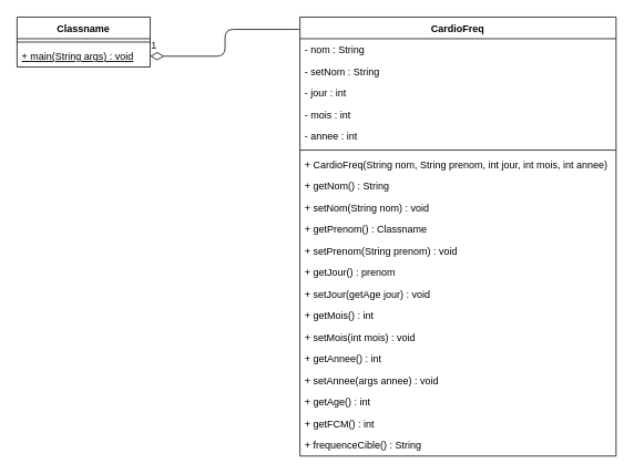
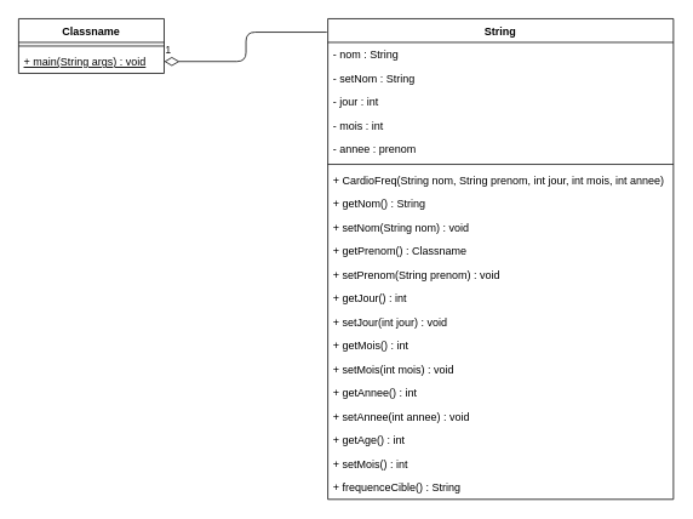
  <mxCell id="0" />
  <mxCell id="1" parent="0" />
- <mxCell id="2" value="CardioFreq" style="swimlane;fontStyle=1;align=center;verticalAlign=top;childLayout=stackLayout;horizontal=1;startSize=26;horizontalStack=0;resizeParent=1;resizeParentMax=0;resizeLast=0;collapsible=1;marginBottom=0;" vertex="1" parent="1"><mxGeometry x="360" y="20" width="380" height="528" as="geometry" /></mxCell>
+ <mxCell id="2" value="String" style="swimlane;fontStyle=1;align=center;verticalAlign=top;childLayout=stackLayout;horizontal=1;startSize=26;horizontalStack=0;resizeParent=1;resizeParentMax=0;resizeLast=0;collapsible=1;marginBottom=0;" vertex="1" parent="1"><mxGeometry x="360" y="20" width="380" height="528" as="geometry" /></mxCell>
  <mxCell id="3" value="- nom : String" style="text;strokeColor=none;fillColor=none;align=left;verticalAlign=top;spacingLeft=4;spacingRight=4;overflow=hidden;rotatable=0;points=[[0,0.5],[1,0.5]];portConstraint=eastwest;" vertex="1" parent="2"><mxGeometry y="26" width="380" height="26" as="geometry" /></mxCell>
  <mxCell id="4" value="- setNom : String" style="text;strokeColor=none;fillColor=none;align=left;verticalAlign=top;spacingLeft=4;spacingRight=4;overflow=hidden;rotatable=0;points=[[0,0.5],[1,0.5]];portConstraint=eastwest;" vertex="1" parent="2"><mxGeometry y="52" width="380" height="26" as="geometry" /></mxCell>
  <mxCell id="5" value="- jour : int" style="text;strokeColor=none;fillColor=none;align=left;verticalAlign=top;spacingLeft=4;spacingRight=4;overflow=hidden;rotatable=0;points=[[0,0.5],[1,0.5]];portConstraint=eastwest;" vertex="1" parent="2"><mxGeometry y="78" width="380" height="26" as="geometry" /></mxCell>
  <mxCell id="6" value="- mois : int" style="text;strokeColor=none;fillColor=none;align=left;verticalAlign=top;spacingLeft=4;spacingRight=4;overflow=hidden;rotatable=0;points=[[0,0.5],[1,0.5]];portConstraint=eastwest;" vertex="1" parent="2"><mxGeometry y="104" width="380" height="26" as="geometry" /></mxCell>
- <mxCell id="7" value="- annee : int" style="text;strokeColor=none;fillColor=none;align=left;verticalAlign=top;spacingLeft=4;spacingRight=4;overflow=hidden;rotatable=0;points=[[0,0.5],[1,0.5]];portConstraint=eastwest;" vertex="1" parent="2"><mxGeometry y="130" width="380" height="26" as="geometry" /></mxCell>
+ <mxCell id="7" value="- annee : prenom" style="text;strokeColor=none;fillColor=none;align=left;verticalAlign=top;spacingLeft=4;spacingRight=4;overflow=hidden;rotatable=0;points=[[0,0.5],[1,0.5]];portConstraint=eastwest;" vertex="1" parent="2"><mxGeometry y="130" width="380" height="26" as="geometry" /></mxCell>
  <mxCell id="8" value="" style="line;strokeWidth=1;fillColor=none;align=left;verticalAlign=middle;spacingTop=-1;spacingLeft=3;spacingRight=3;rotatable=0;labelPosition=right;points=[];portConstraint=eastwest;" vertex="1" parent="2"><mxGeometry y="156" width="380" height="8" as="geometry" /></mxCell>
  <mxCell id="9" value="+ CardioFreq(String nom, String prenom, int jour, int mois, int annee)" style="text;strokeColor=none;fillColor=none;align=left;verticalAlign=top;spacingLeft=4;spacingRight=4;overflow=hidden;rotatable=0;points=[[0,0.5],[1,0.5]];portConstraint=eastwest;" vertex="1" parent="2"><mxGeometry y="164" width="380" height="26" as="geometry" /></mxCell>
  <mxCell id="10" value="+ getNom() : String" style="text;strokeColor=none;fillColor=none;align=left;verticalAlign=top;spacingLeft=4;spacingRight=4;overflow=hidden;rotatable=0;points=[[0,0.5],[1,0.5]];portConstraint=eastwest;" vertex="1" parent="2"><mxGeometry y="190" width="380" height="26" as="geometry" /></mxCell>
  <mxCell id="11" value="+ setNom(String nom) : void" style="text;strokeColor=none;fillColor=none;align=left;verticalAlign=top;spacingLeft=4;spacingRight=4;overflow=hidden;rotatable=0;points=[[0,0.5],[1,0.5]];portConstraint=eastwest;" vertex="1" parent="2"><mxGeometry y="216" width="380" height="26" as="geometry" /></mxCell>
  <mxCell id="12" value="+ getPrenom() : Classname" style="text;strokeColor=none;fillColor=none;align=left;verticalAlign=top;spacingLeft=4;spacingRight=4;overflow=hidden;rotatable=0;points=[[0,0.5],[1,0.5]];portConstraint=eastwest;" vertex="1" parent="2"><mxGeometry y="242" width="380" height="26" as="geometry" /></mxCell>
  <mxCell id="13" value="+ setPrenom(String prenom) : void" style="text;strokeColor=none;fillColor=none;align=left;verticalAlign=top;spacingLeft=4;spacingRight=4;overflow=hidden;rotatable=0;points=[[0,0.5],[1,0.5]];portConstraint=eastwest;" vertex="1" parent="2"><mxGeometry y="268" width="380" height="26" as="geometry" /></mxCell>
- <mxCell id="14" value="+ getJour() : prenom" style="text;strokeColor=none;fillColor=none;align=left;verticalAlign=top;spacingLeft=4;spacingRight=4;overflow=hidden;rotatable=0;points=[[0,0.5],[1,0.5]];portConstraint=eastwest;" vertex="1" parent="2"><mxGeometry y="294" width="380" height="26" as="geometry" /></mxCell>
- <mxCell id="15" value="+ setJour(getAge jour) : void" style="text;strokeColor=none;fillColor=none;align=left;verticalAlign=top;spacingLeft=4;spacingRight=4;overflow=hidden;rotatable=0;points=[[0,0.5],[1,0.5]];portConstraint=eastwest;" vertex="1" parent="2"><mxGeometry y="320" width="380" height="26" as="geometry" /></mxCell>
+ <mxCell id="14" value="+ getJour() : int" style="text;strokeColor=none;fillColor=none;align=left;verticalAlign=top;spacingLeft=4;spacingRight=4;overflow=hidden;rotatable=0;points=[[0,0.5],[1,0.5]];portConstraint=eastwest;" vertex="1" parent="2"><mxGeometry y="294" width="380" height="26" as="geometry" /></mxCell>
+ <mxCell id="15" value="+ setJour(int jour) : void" style="text;strokeColor=none;fillColor=none;align=left;verticalAlign=top;spacingLeft=4;spacingRight=4;overflow=hidden;rotatable=0;points=[[0,0.5],[1,0.5]];portConstraint=eastwest;" vertex="1" parent="2"><mxGeometry y="320" width="380" height="26" as="geometry" /></mxCell>
  <mxCell id="16" value="+ getMois() : int" style="text;strokeColor=none;fillColor=none;align=left;verticalAlign=top;spacingLeft=4;spacingRight=4;overflow=hidden;rotatable=0;points=[[0,0.5],[1,0.5]];portConstraint=eastwest;" vertex="1" parent="2"><mxGeometry y="346" width="380" height="26" as="geometry" /></mxCell>
  <mxCell id="17" value="+ setMois(int mois) : void" style="text;strokeColor=none;fillColor=none;align=left;verticalAlign=top;spacingLeft=4;spacingRight=4;overflow=hidden;rotatable=0;points=[[0,0.5],[1,0.5]];portConstraint=eastwest;" vertex="1" parent="2"><mxGeometry y="372" width="380" height="26" as="geometry" /></mxCell>
  <mxCell id="18" value="+ getAnnee() : int" style="text;strokeColor=none;fillColor=none;align=left;verticalAlign=top;spacingLeft=4;spacingRight=4;overflow=hidden;rotatable=0;points=[[0,0.5],[1,0.5]];portConstraint=eastwest;" vertex="1" parent="2"><mxGeometry y="398" width="380" height="26" as="geometry" /></mxCell>
- <mxCell id="19" value="+ setAnnee(args annee) : void" style="text;strokeColor=none;fillColor=none;align=left;verticalAlign=top;spacingLeft=4;spacingRight=4;overflow=hidden;rotatable=0;points=[[0,0.5],[1,0.5]];portConstraint=eastwest;" vertex="1" parent="2"><mxGeometry y="424" width="380" height="26" as="geometry" /></mxCell>
+ <mxCell id="19" value="+ setAnnee(int annee) : void" style="text;strokeColor=none;fillColor=none;align=left;verticalAlign=top;spacingLeft=4;spacingRight=4;overflow=hidden;rotatable=0;points=[[0,0.5],[1,0.5]];portConstraint=eastwest;" vertex="1" parent="2"><mxGeometry y="424" width="380" height="26" as="geometry" /></mxCell>
  <mxCell id="20" value="+ getAge() : int" style="text;strokeColor=none;fillColor=none;align=left;verticalAlign=top;spacingLeft=4;spacingRight=4;overflow=hidden;rotatable=0;points=[[0,0.5],[1,0.5]];portConstraint=eastwest;" vertex="1" parent="2"><mxGeometry y="450" width="380" height="26" as="geometry" /></mxCell>
- <mxCell id="21" value="+ getFCM() : int" style="text;strokeColor=none;fillColor=none;align=left;verticalAlign=top;spacingLeft=4;spacingRight=4;overflow=hidden;rotatable=0;points=[[0,0.5],[1,0.5]];portConstraint=eastwest;" vertex="1" parent="2"><mxGeometry y="476" width="380" height="26" as="geometry" /></mxCell>
+ <mxCell id="21" value="+ setMois() : int" style="text;strokeColor=none;fillColor=none;align=left;verticalAlign=top;spacingLeft=4;spacingRight=4;overflow=hidden;rotatable=0;points=[[0,0.5],[1,0.5]];portConstraint=eastwest;" vertex="1" parent="2"><mxGeometry y="476" width="380" height="26" as="geometry" /></mxCell>
  <mxCell id="22" value="+ frequenceCible() : String" style="text;strokeColor=none;fillColor=none;align=left;verticalAlign=top;spacingLeft=4;spacingRight=4;overflow=hidden;rotatable=0;points=[[0,0.5],[1,0.5]];portConstraint=eastwest;" vertex="1" parent="2"><mxGeometry y="502" width="380" height="26" as="geometry" /></mxCell>
  <mxCell id="23" value="Classname" style="swimlane;fontStyle=1;align=center;verticalAlign=top;childLayout=stackLayout;horizontal=1;startSize=26;horizontalStack=0;resizeParent=1;resizeParentMax=0;resizeLast=0;collapsible=1;marginBottom=0;" vertex="1" parent="1"><mxGeometry x="20" y="20" width="160" height="60" as="geometry" /></mxCell>
  <mxCell id="24" value="" style="line;strokeWidth=1;fillColor=none;align=left;verticalAlign=middle;spacingTop=-1;spacingLeft=3;spacingRight=3;rotatable=0;labelPosition=right;points=[];portConstraint=eastwest;" vertex="1" parent="23"><mxGeometry y="26" width="160" height="8" as="geometry" /></mxCell>
  <mxCell id="25" value="+ main(String args) : void" style="text;strokeColor=none;fillColor=none;align=left;verticalAlign=top;spacingLeft=4;spacingRight=4;overflow=hidden;rotatable=0;points=[[0,0.5],[1,0.5]];portConstraint=eastwest;fontStyle=4" vertex="1" parent="23"><mxGeometry y="34" width="160" height="26" as="geometry" /></mxCell>
  <mxCell id="26" value="1" style="endArrow=none;html=1;endSize=12;startArrow=diamondThin;startSize=14;startFill=0;edgeStyle=orthogonalEdgeStyle;align=left;verticalAlign=bottom;exitX=1;exitY=0.5;exitDx=0;exitDy=0;entryX=-0.003;entryY=0.028;entryDx=0;entryDy=0;entryPerimeter=0;" edge="1" parent="1" source="25" target="2"><mxGeometry x="-1" y="3" relative="1" as="geometry"><mxPoint x="190" y="170" as="sourcePoint" /><mxPoint x="350" y="170" as="targetPoint" /></mxGeometry></mxCell>
